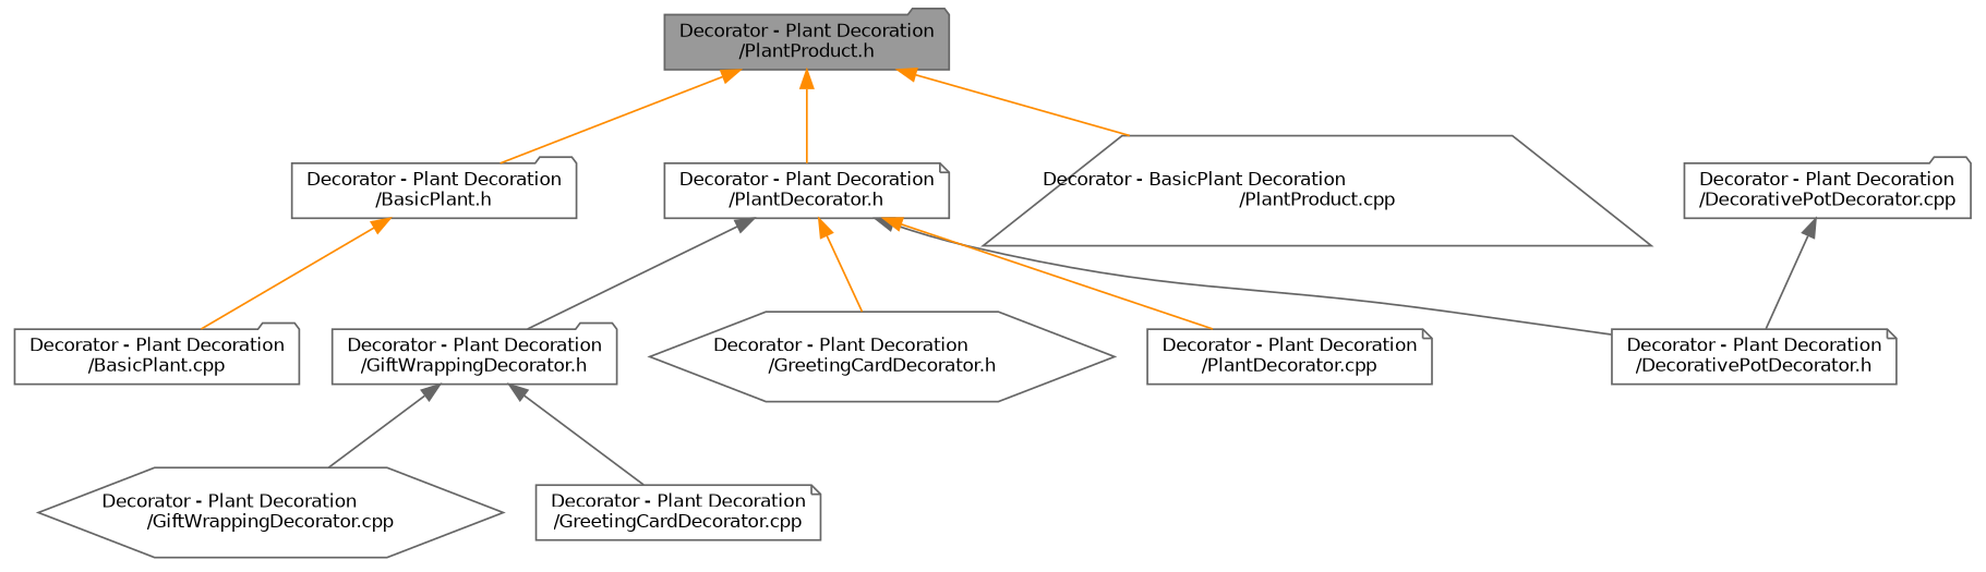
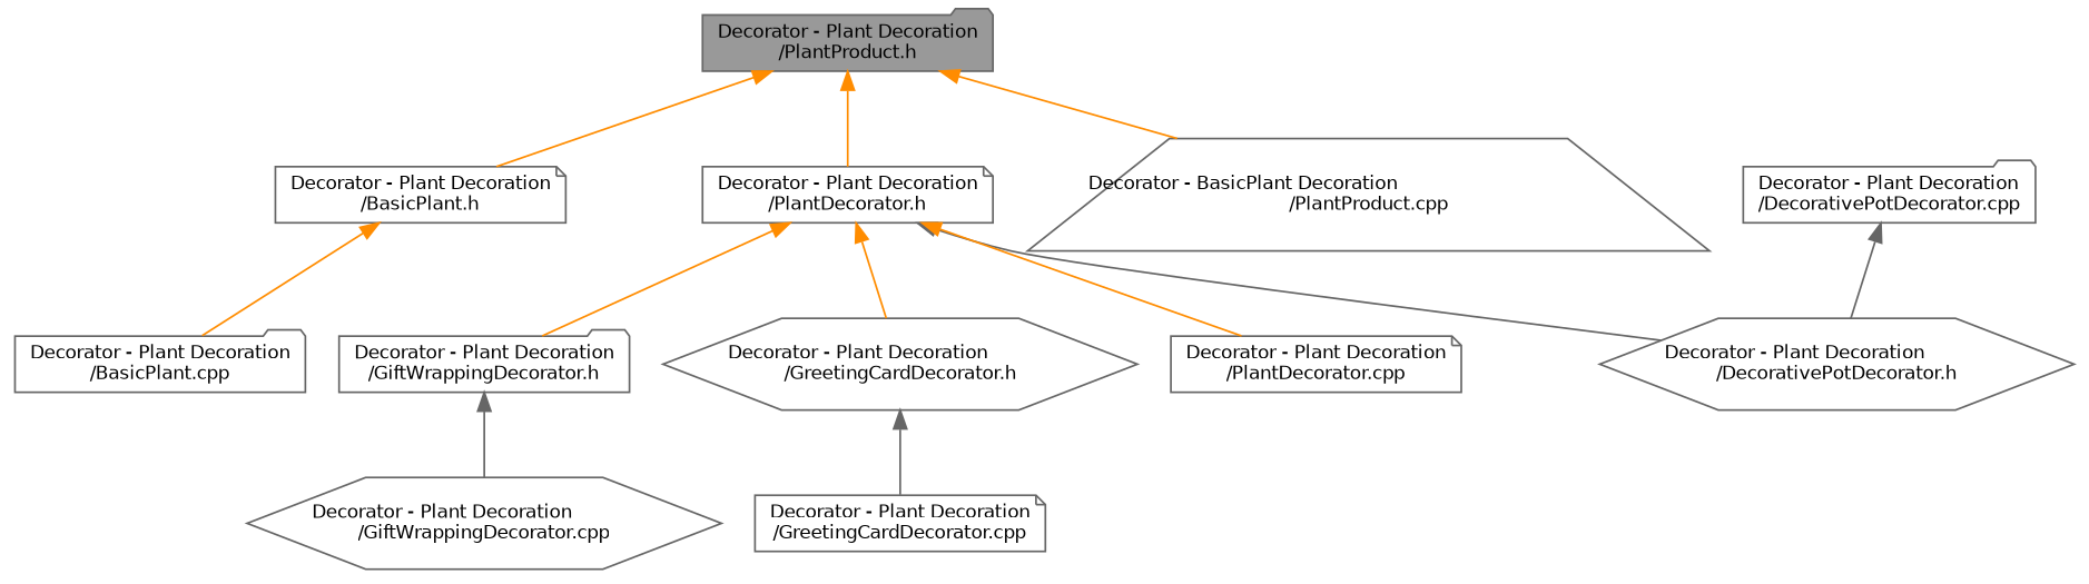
  digraph {
    node [color=grey40 fillcolor=white fontname=Helvetica fontsize=10 shape=folder style=filled]
    edge [color=darkorange dir=back fontname=Helvetica fontsize=10 labelfontname=Helvetica labelfontsize=10 style=solid]
    n1 [color=gray40 fillcolor=grey60 fontcolor=black height=0.2 label="Decorator - Plant Decoration\l/PlantProduct.h" width=0.4]
-   n2 [height=0.2 label="Decorator - Plant Decoration\l/BasicPlant.h" width=0.4]
+   n2 [height=0.2 label="Decorator - Plant Decoration\l/BasicPlant.h" shape=note width=0.4]
    n3 [height=0.2 label="Decorator - Plant Decoration\l/PlantDecorator.h" shape=note width=0.4]
    n4 [height=0.2 label="Decorator - BasicPlant Decoration\l/PlantProduct.cpp" shape=trapezium width=0.4]
    n5 [height=0.2 label="Decorator - Plant Decoration\l/BasicPlant.cpp" width=0.4]
-   n6 [height=0.2 label="Decorator - Plant Decoration\l/DecorativePotDecorator.h" shape=note width=0.4]
+   n6 [height=0.2 label="Decorator - Plant Decoration\l/DecorativePotDecorator.h" shape=hexagon width=0.4]
    n7 [height=0.2 label="Decorator - Plant Decoration\l/GiftWrappingDecorator.h" width=0.4]
    n8 [height=0.2 label="Decorator - Plant Decoration\l/GreetingCardDecorator.h" shape=hexagon width=0.4]
    n9 [height=0.2 label="Decorator - Plant Decoration\l/PlantDecorator.cpp" shape=note width=0.4]
    n10 [height=0.2 label="Decorator - Plant Decoration\l/GiftWrappingDecorator.cpp" shape=hexagon width=0.4]
    n11 [height=0.2 label="Decorator - Plant Decoration\l/GreetingCardDecorator.cpp" shape=note width=0.4]
    n12 [height=0.2 label="Decorator - Plant Decoration\l/DecorativePotDecorator.cpp" width=0.4]
    n1 -> n2
    n1 -> n3
    n1 -> n4
    n2 -> n5
    n3 -> n6 [color=gray40]
-   n3 -> n7 [color=gray40]
+   n3 -> n7
    n3 -> n8
    n3 -> n9
    n7 -> n10 [color=gray40]
-   n7 -> n11 [color=gray40]
+   n8 -> n11 [color=gray40]
    n12 -> n6 [color=gray40]
  }
